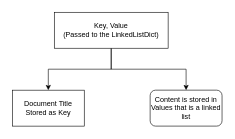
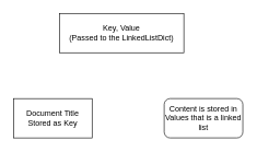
  <mxCell id="0" />
  <mxCell id="1" parent="0" />
- <mxCell id="2" style="edgeStyle=orthogonalEdgeStyle;rounded=0;orthogonalLoop=1;jettySize=auto;html=1;" edge="1" parent="1" source="4" target="5"><mxGeometry relative="1" as="geometry" /></mxCell>
- <mxCell id="3" style="edgeStyle=orthogonalEdgeStyle;rounded=0;orthogonalLoop=1;jettySize=auto;html=1;" edge="1" parent="1" source="4" target="6"><mxGeometry relative="1" as="geometry" /></mxCell>
  <mxCell id="4" value="Key, Value&lt;div&gt;(Passed to the LinkedListDict)&lt;/div&gt;" style="rounded=0;whiteSpace=wrap;html=1;" vertex="1" parent="1"><mxGeometry x="90" y="20" width="190" height="60" as="geometry" /></mxCell>
  <mxCell id="5" value="Document Title Stored as Key" style="rounded=0;whiteSpace=wrap;html=1;" vertex="1" parent="1"><mxGeometry x="20" y="150" width="120" height="60" as="geometry" /></mxCell>
  <mxCell id="6" value="Content is stored in Values that is a linked list" style="whiteSpace=wrap;html=1;rounded=1;" vertex="1" parent="1"><mxGeometry x="250" y="150" width="120" height="60" as="geometry" /></mxCell>
